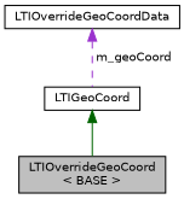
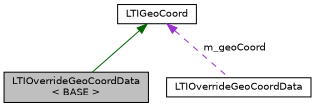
  digraph {
    node [color=black fontname=Helvetica fontsize=10 shape=record]
    edge [dir=back fontname=Helvetica fontsize=10 labelfontname=Helvetica labelfontsize=10]
-   n1 [fillcolor=grey75 fontcolor=black height=0.2 label="LTIOverrideGeoCoord\l\< BASE \>" style=filled width=0.4]
+   n1 [fillcolor=grey75 fontcolor=black height=0.2 label="LTIOverrideGeoCoordData\l\< BASE \>" style=filled width=0.4]
    n2 [height=0.2 label=LTIOverrideGeoCoordData width=0.4]
    n3 [height=0.2 label=LTIGeoCoord width=0.4]
    n3 -> n1 [color=darkgreen style=solid]
-   n2 -> n3 [color=darkorchid3 label=" m_geoCoord" style=dashed]
+   n3 -> n2 [color=darkorchid3 label=" m_geoCoord" style=dashed]
  }
